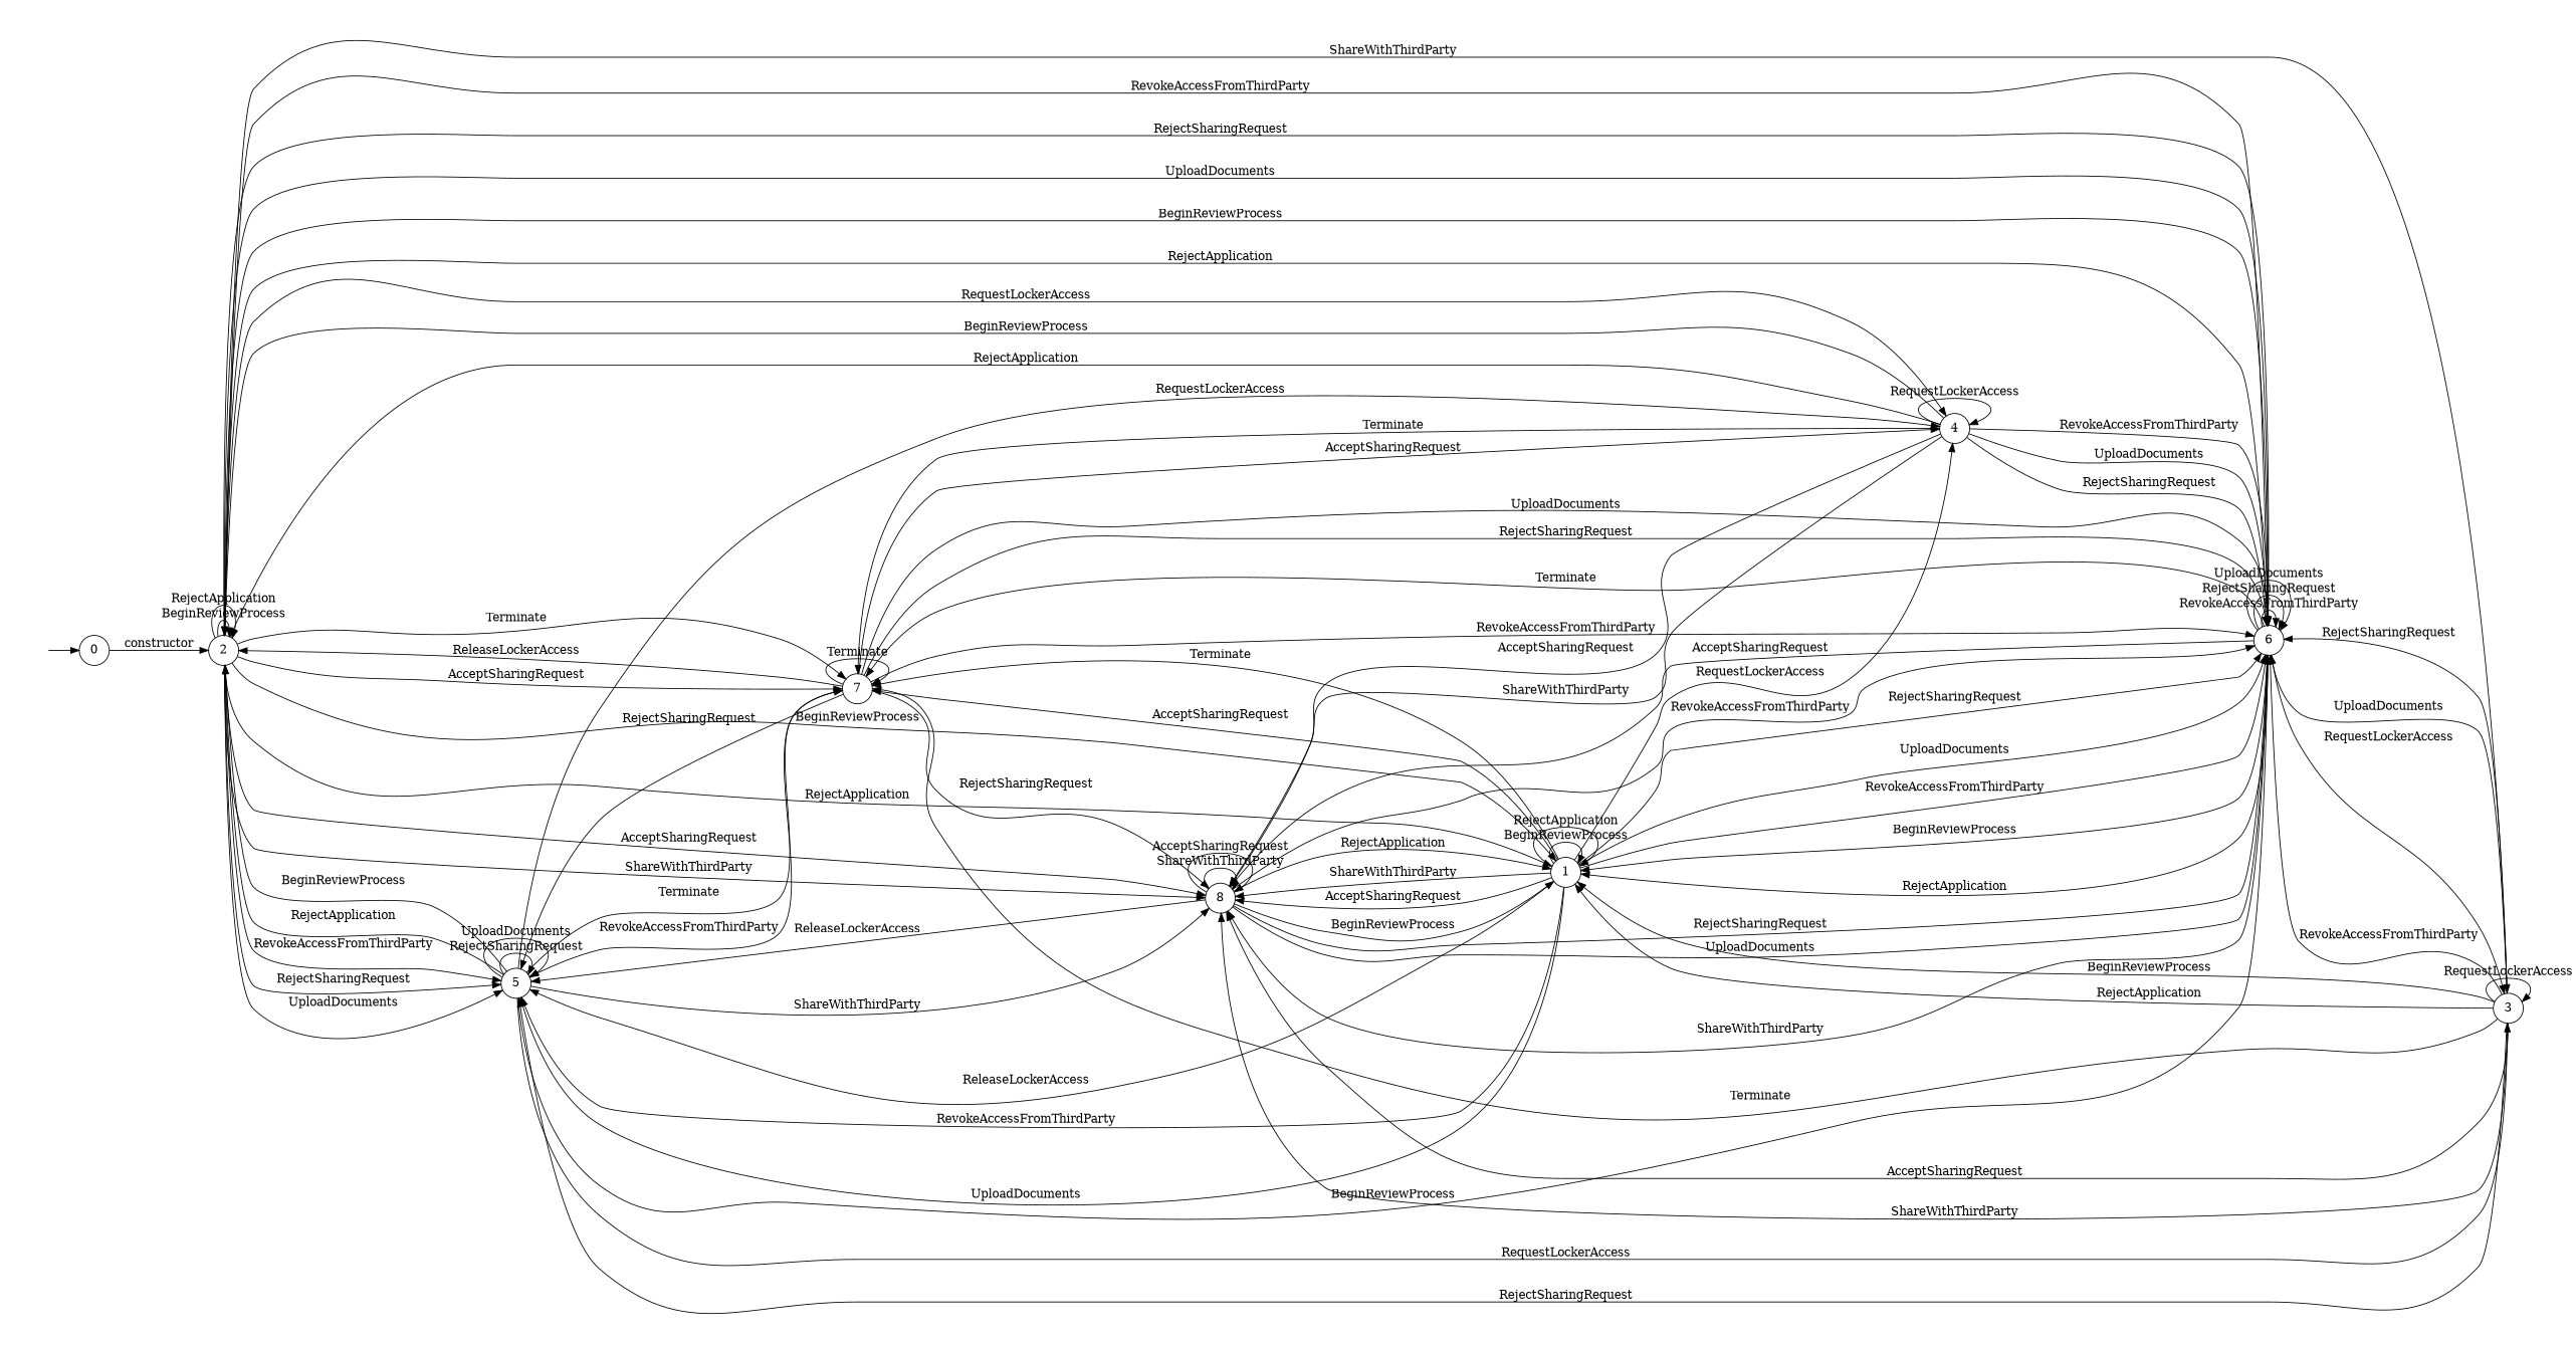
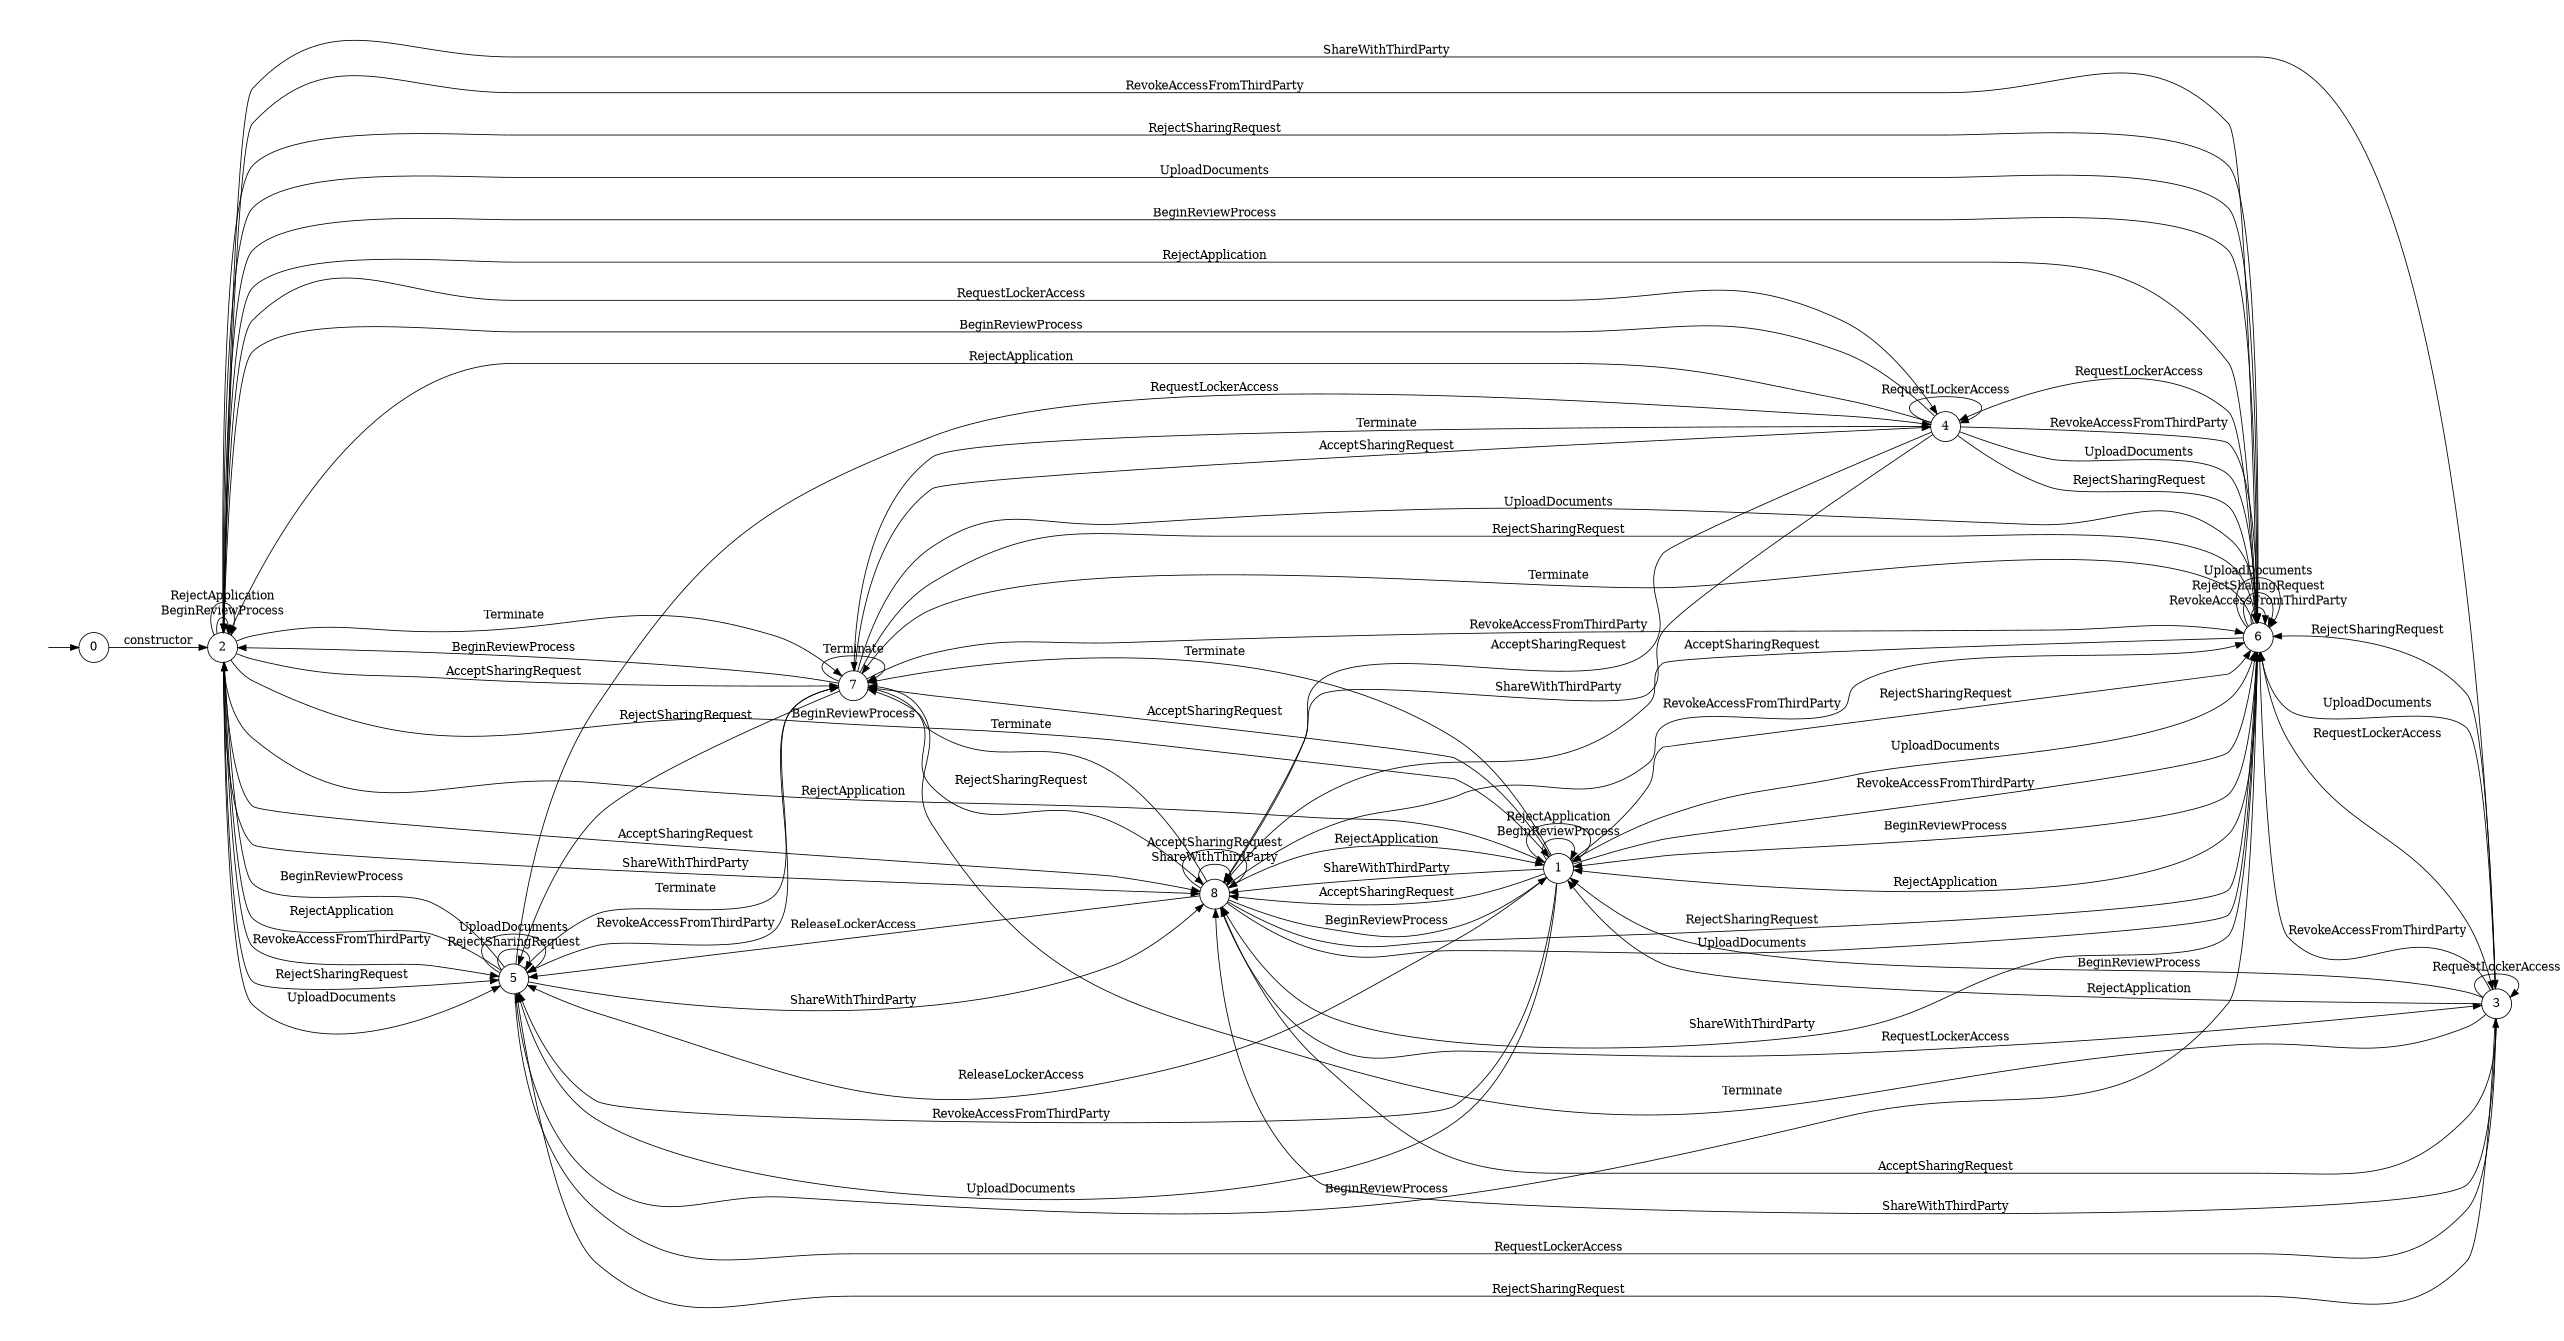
  digraph {
    rankdir=LR
    node [shape=circle]
    "" [shape=plaintext]
    n2 [label=0]
    n3 [label=2]
    n4 [label=5]
    n5 [label=6]
    n6 [label=4]
    n7 [label=8]
    n8 [label=3]
    n9 [label=1]
    n10 [label=7]
    "" -> n2
    n2 -> n3 [label=constructor]
    n3 -> n3 [label=BeginReviewProcess]
    n3 -> n3 [label=RejectApplication]
    n3 -> n4 [label=RevokeAccessFromThirdParty]
    n3 -> n4 [label=RejectSharingRequest]
    n3 -> n4 [label=UploadDocuments]
    n3 -> n5 [label=RevokeAccessFromThirdParty]
    n3 -> n5 [label=RejectSharingRequest]
    n3 -> n5 [label=UploadDocuments]
    n3 -> n6 [label=RequestLockerAccess]
    n3 -> n7 [label=ShareWithThirdParty]
    n3 -> n7 [label=AcceptSharingRequest]
    n3 -> n8 [label=ShareWithThirdParty]
    n3 -> n9 [label=BeginReviewProcess]
    n3 -> n9 [label=RejectApplication]
    n3 -> n10 [label=AcceptSharingRequest]
    n3 -> n10 [label=Terminate]
    n4 -> n3 [label=BeginReviewProcess]
    n4 -> n3 [label=RejectApplication]
    n4 -> n4 [label=RejectSharingRequest]
    n4 -> n4 [label=UploadDocuments]
    n4 -> n5 [label=BeginReviewProcess]
    n4 -> n6 [label=RequestLockerAccess]
    n4 -> n7 [label=ShareWithThirdParty]
    n4 -> n8 [label=RequestLockerAccess]
    n4 -> n10 [label=Terminate]
    n5 -> n3 [label=BeginReviewProcess]
    n5 -> n3 [label=RejectApplication]
    n5 -> n5 [label=RevokeAccessFromThirdParty]
    n5 -> n5 [label=RejectSharingRequest]
    n5 -> n5 [label=UploadDocuments]
-   n9 -> n6 [label=RequestLockerAccess]
+   n5 -> n6 [label=RequestLockerAccess]
    n5 -> n7 [label=ShareWithThirdParty]
    n5 -> n7 [label=AcceptSharingRequest]
    n5 -> n8 [label=RequestLockerAccess]
    n5 -> n9 [label=BeginReviewProcess]
    n5 -> n9 [label=RejectApplication]
    n5 -> n10 [label=Terminate]
    n6 -> n3 [label=BeginReviewProcess]
    n6 -> n3 [label=RejectApplication]
    n6 -> n5 [label=RevokeAccessFromThirdParty]
    n6 -> n5 [label=RejectSharingRequest]
    n6 -> n5 [label=UploadDocuments]
    n6 -> n6 [label=RequestLockerAccess]
    n6 -> n7 [label=ShareWithThirdParty]
    n6 -> n7 [label=AcceptSharingRequest]
    n6 -> n10 [label=Terminate]
    n7 -> n4 [label=ReleaseLockerAccess]
    n7 -> n5 [label=RevokeAccessFromThirdParty]
    n7 -> n5 [label=RejectSharingRequest]
    n7 -> n5 [label=UploadDocuments]
    n7 -> n7 [label=ShareWithThirdParty]
    n7 -> n7 [label=AcceptSharingRequest]
+   n7 -> n8 [label=RequestLockerAccess]
    n7 -> n9 [label=BeginReviewProcess]
    n7 -> n9 [label=RejectApplication]
+   n7 -> n10 [label=Terminate]
    n8 -> n4 [label=RejectSharingRequest]
    n8 -> n5 [label=RevokeAccessFromThirdParty]
    n8 -> n5 [label=RejectSharingRequest]
    n8 -> n5 [label=UploadDocuments]
    n8 -> n7 [label=ShareWithThirdParty]
    n8 -> n7 [label=AcceptSharingRequest]
    n8 -> n8 [label=RequestLockerAccess]
    n8 -> n9 [label=BeginReviewProcess]
    n8 -> n9 [label=RejectApplication]
    n8 -> n10 [label=Terminate]
    n9 -> n4 [label=RevokeAccessFromThirdParty]
    n9 -> n4 [label=UploadDocuments]
    n9 -> n4 [label=ReleaseLockerAccess]
    n9 -> n5 [label=RevokeAccessFromThirdParty]
    n9 -> n5 [label=RejectSharingRequest]
    n9 -> n5 [label=UploadDocuments]
    n9 -> n7 [label=ShareWithThirdParty]
    n9 -> n7 [label=AcceptSharingRequest]
    n9 -> n9 [label=BeginReviewProcess]
    n9 -> n9 [label=RejectApplication]
    n9 -> n10 [label=AcceptSharingRequest]
    n9 -> n10 [label=Terminate]
-   n10 -> n3 [label=ReleaseLockerAccess]
+   n10 -> n3 [label=BeginReviewProcess]
    n10 -> n4 [label=RevokeAccessFromThirdParty]
    n10 -> n4 [label=RejectSharingRequest]
    n10 -> n5 [label=RevokeAccessFromThirdParty]
    n10 -> n5 [label=RejectSharingRequest]
    n10 -> n5 [label=UploadDocuments]
    n10 -> n6 [label=AcceptSharingRequest]
    n10 -> n7 [label=RejectSharingRequest]
    n10 -> n10 [label=Terminate]
  }
